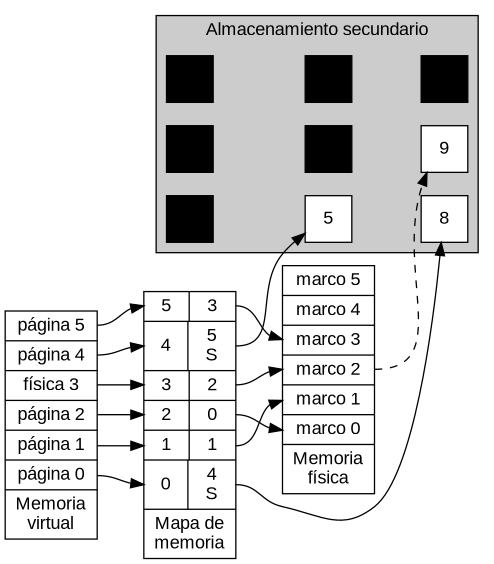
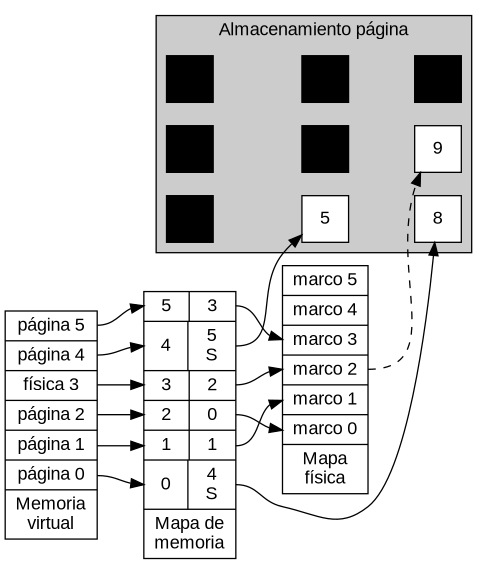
  digraph {
    fontname="Liberation Sans"
    rankdir=LR
    node [fillcolor="#000000" fontname="Liberation Sans" shape=square style=filled]
    edge [fontname="Liberation Sans" style=invis]
    1
    2
    3
    4
    5 [fillcolor="#ffffff"]
    6
    7
    8 [fillcolor="#ffffff"]
    9 [fillcolor="#ffffff"]
    n10 [label="<p5>página 5|<p4>página 4|<p3>física 3|<p2>página 2|<p1>página 1|<p0>página 0|Memoria\nvirtual" shape=record fillcolor="" style=""]
    n11 [label="{<p5>5|<m3>3}|{<p4>4|<m5>5\nS}|{<p3>3|<m2>2}|{<p2>2|<m0>0}|{<p1>1|<m1>1}|{<p0>0|<m4>4\nS}|Mapa de\nmemoria" shape=record fillcolor="" style=""]
-   n12 [label="<m5>marco 5|<m4>marco 4|<m3>marco 3|<m2>marco 2|<m1>marco 1|<m0>marco 0|Memoria\nfísica" shape=record fillcolor="" style=""]
+   n12 [label="<m5>marco 5|<m4>marco 4|<m3>marco 3|<m2>marco 2|<m1>marco 1|<m0>marco 0|Mapa\nfísica" shape=record fillcolor="" style=""]
    subgraph cluster_1 {
      bgcolor="#cccccc"
-     label="Almacenamiento secundario"
+     label="Almacenamiento página"
      subgraph sub_2 {
        bgcolor="#cccccc"
        label="Almacenamiento secundario"
        rank=same
        1
        2
        3
      }
      subgraph sub_3 {
        bgcolor="#cccccc"
        label="Almacenamiento secundario"
        rank=same
        4
        5
        6
      }
      subgraph sub_4 {
        bgcolor="#cccccc"
        label="Almacenamiento secundario"
        rank=same
        7
        8
        9
      }
    }
    1 -> 4
    1 -> 5
    1 -> 6
    2 -> 4
    2 -> 5
    2 -> 6
    3 -> 4
    3 -> 5
    3 -> 6
    4 -> 7
    4 -> 8
    4 -> 9
    5 -> 7
    5 -> 8
    5 -> 9
    6 -> 7
    6 -> 8
    6 -> 9
    n10 -> n11 [headport=p0 tailport=p0 style=""]
    n10 -> n11 [headport=p1 tailport=p1 style=""]
    n10 -> n11 [headport=p2 tailport=p2 style=""]
    n10 -> n11 [headport=p3 tailport=p3 style=""]
    n10 -> n11 [headport=p4 tailport=p4 style=""]
    n10 -> n11 [headport=p5 tailport=p5 style=""]
    n11 -> 5 [tailport=m5 style=""]
    n11 -> 8 [tailport=m4 style=""]
    n11 -> n12 [headport=m0 tailport=m0 style=""]
    n11 -> n12 [headport=m1 tailport=m1 style=""]
    n11 -> n12 [headport=m2 tailport=m2 style=""]
    n11 -> n12 [headport=m3 tailport=m3 style=""]
    n12 -> 9 [style=dashed tailport=m2]
  }
